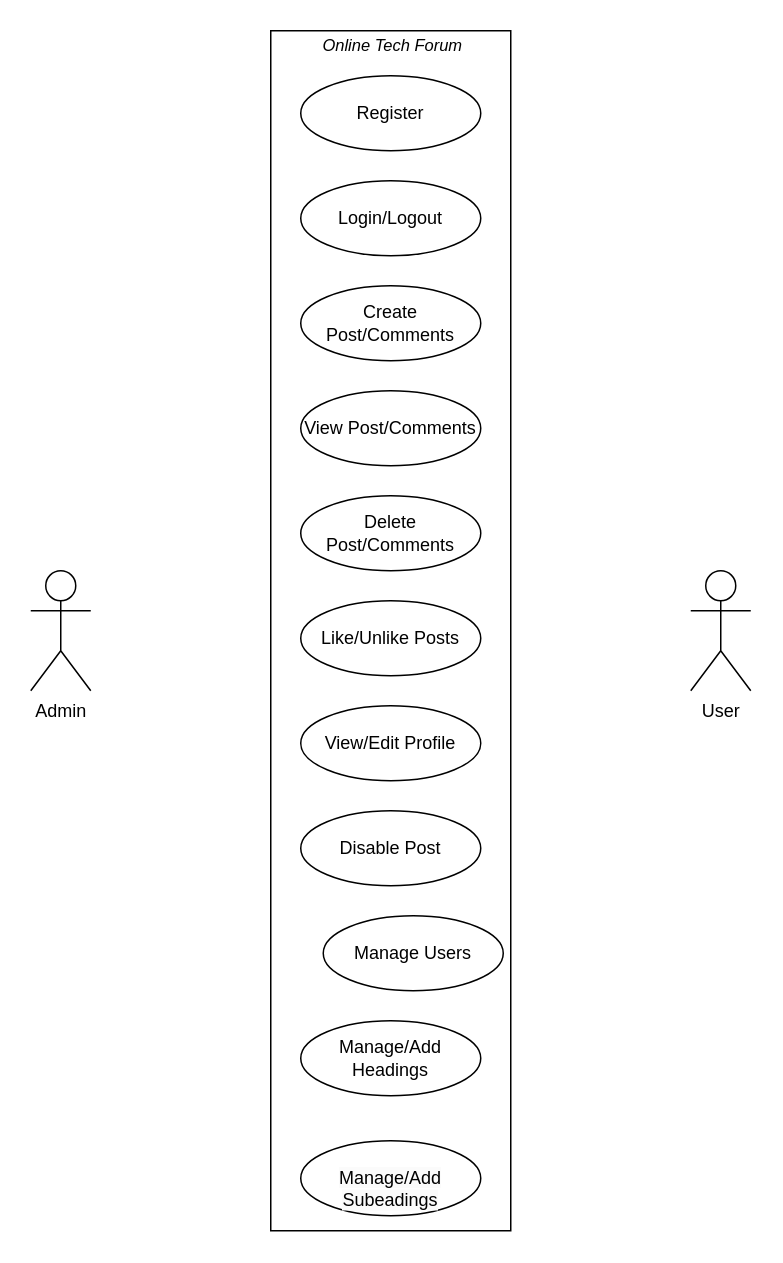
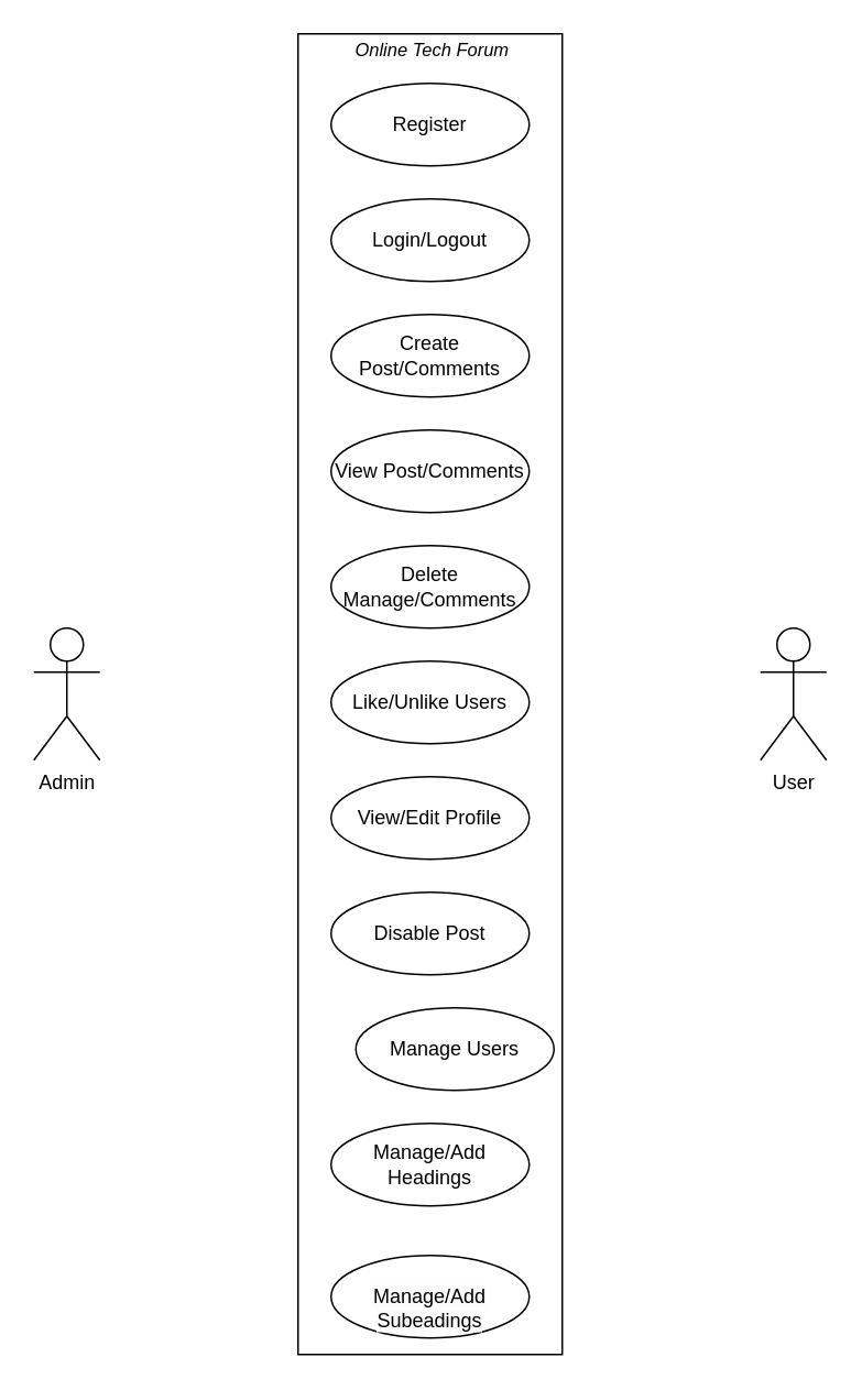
  <mxCell id="0" />
  <mxCell id="1" parent="0" />
  <mxCell id="2" value="" style="rounded=0;whiteSpace=wrap;html=1;fillColor=none;" vertex="1" parent="1"><mxGeometry x="180" y="20" width="160" height="800" as="geometry" /></mxCell>
  <mxCell id="3" value="Register" style="ellipse;whiteSpace=wrap;html=1;" vertex="1" parent="1"><mxGeometry x="200" y="50" width="120" height="50" as="geometry" /></mxCell>
  <mxCell id="4" value="Login/Logout" style="ellipse;whiteSpace=wrap;html=1;" vertex="1" parent="1"><mxGeometry x="200" y="120" width="120" height="50" as="geometry" /></mxCell>
  <mxCell id="5" value="Create Post/Comments" style="ellipse;whiteSpace=wrap;html=1;" vertex="1" parent="1"><mxGeometry x="200" y="190" width="120" height="50" as="geometry" /></mxCell>
  <mxCell id="6" value="View Post/Comments" style="ellipse;whiteSpace=wrap;html=1;" vertex="1" parent="1"><mxGeometry x="200" y="260" width="120" height="50" as="geometry" /></mxCell>
  <mxCell id="7" value="View/Edit Profile" style="ellipse;whiteSpace=wrap;html=1;" vertex="1" parent="1"><mxGeometry x="200" y="470" width="120" height="50" as="geometry" /></mxCell>
  <mxCell id="8" value="Disable Post" style="ellipse;whiteSpace=wrap;html=1;" vertex="1" parent="1"><mxGeometry x="200" y="540" width="120" height="50" as="geometry" /></mxCell>
- <mxCell id="9" value="Delete Post/Comments" style="ellipse;whiteSpace=wrap;html=1;" vertex="1" parent="1"><mxGeometry x="200" y="330" width="120" height="50" as="geometry" /></mxCell>
- <mxCell id="10" value="Like/Unlike Posts" style="ellipse;whiteSpace=wrap;html=1;" vertex="1" parent="1"><mxGeometry x="200" y="400" width="120" height="50" as="geometry" /></mxCell>
+ <mxCell id="9" value="Delete Manage/Comments" style="ellipse;whiteSpace=wrap;html=1;" vertex="1" parent="1"><mxGeometry x="200" y="330" width="120" height="50" as="geometry" /></mxCell>
+ <mxCell id="10" value="Like/Unlike Users" style="ellipse;whiteSpace=wrap;html=1;" vertex="1" parent="1"><mxGeometry x="200" y="400" width="120" height="50" as="geometry" /></mxCell>
  <mxCell id="11" value="&lt;br&gt;&lt;span style=&quot;color: rgb(0, 0, 0); font-family: Helvetica; font-size: 12px; font-style: normal; font-variant-ligatures: normal; font-variant-caps: normal; font-weight: 400; letter-spacing: normal; orphans: 2; text-align: center; text-indent: 0px; text-transform: none; widows: 2; word-spacing: 0px; -webkit-text-stroke-width: 0px; background-color: rgb(251, 251, 251); text-decoration-thickness: initial; text-decoration-style: initial; text-decoration-color: initial; float: none; display: inline !important;&quot;&gt;Manage/Add Subeadings&lt;/span&gt;&lt;br&gt;" style="ellipse;whiteSpace=wrap;html=1;" vertex="1" parent="1"><mxGeometry x="200" y="760" width="120" height="50" as="geometry" /></mxCell>
  <mxCell id="12" value="Manage/Add Headings" style="ellipse;whiteSpace=wrap;html=1;" vertex="1" parent="1"><mxGeometry x="200" y="680" width="120" height="50" as="geometry" /></mxCell>
  <mxCell id="13" value="Manage Users" style="ellipse;whiteSpace=wrap;html=1;" vertex="1" parent="1"><mxGeometry x="215" y="610" width="120" height="50" as="geometry" /></mxCell>
  <mxCell id="14" value="Admin" style="shape=umlActor;verticalLabelPosition=bottom;verticalAlign=top;html=1;outlineConnect=0;" vertex="1" parent="1"><mxGeometry x="20" y="380" width="40" height="80" as="geometry" /></mxCell>
  <mxCell id="15" value="&lt;i&gt;Online Tech Forum&lt;/i&gt;" style="edgeLabel;html=1;align=center;verticalAlign=middle;resizable=0;points=[];" vertex="1" connectable="0" parent="1"><mxGeometry x="260" y="29.998" as="geometry" /></mxCell>
  <mxCell id="16" value="User" style="shape=umlActor;verticalLabelPosition=bottom;verticalAlign=top;html=1;outlineConnect=0;" vertex="1" parent="1"><mxGeometry x="460" y="380" width="40" height="80" as="geometry" /></mxCell>
